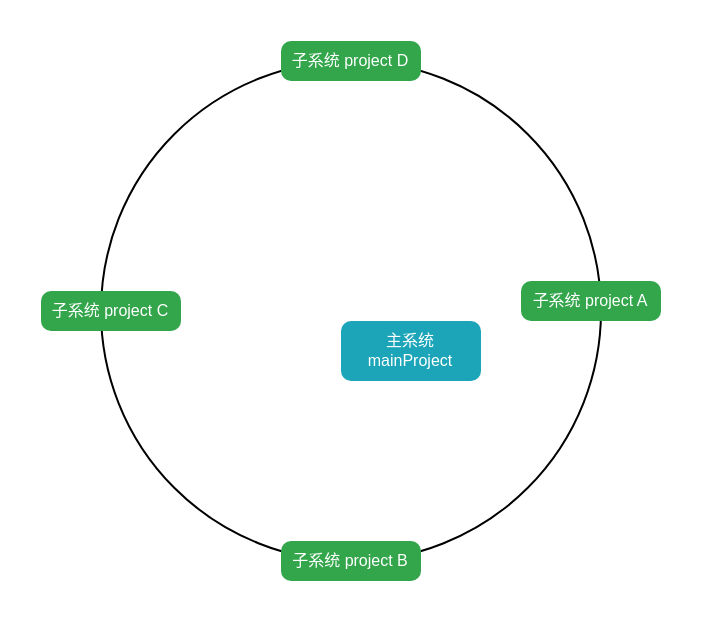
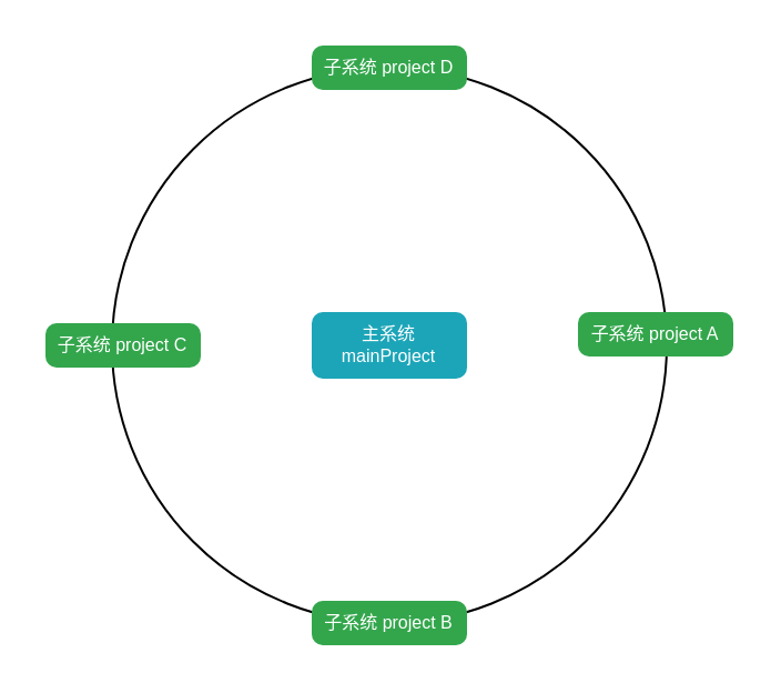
  <mxCell id="0" />
  <mxCell id="1" parent="0" />
  <mxCell id="2" value="" style="ellipse;whiteSpace=wrap;html=1;aspect=fixed;fontColor=#02A1F0;" vertex="1" parent="1"><mxGeometry x="50" y="30" width="250" height="250" as="geometry" /></mxCell>
- <mxCell id="3" value="主系统&lt;br style=&quot;font-size: 8px;&quot;&gt;mainProject" style="html=1;shadow=0;dashed=0;shape=mxgraph.bootstrap.rrect;rSize=5;strokeColor=none;strokeWidth=1;fillColor=#1CA5B8;fontColor=#FFFFFF;whiteSpace=wrap;align=center;verticalAlign=middle;spacingLeft=0;fontStyle=0;fontSize=8;spacing=5;" vertex="1" parent="1"><mxGeometry x="170" y="160" width="70" height="30" as="geometry" /></mxCell>
+ <mxCell id="3" value="主系统&lt;br style=&quot;font-size: 8px;&quot;&gt;mainProject" style="html=1;shadow=0;dashed=0;shape=mxgraph.bootstrap.rrect;rSize=5;strokeColor=none;strokeWidth=1;fillColor=#1CA5B8;fontColor=#FFFFFF;whiteSpace=wrap;align=center;verticalAlign=middle;spacingLeft=0;fontStyle=0;fontSize=8;spacing=5;" vertex="1" parent="1"><mxGeometry x="140" y="140" width="70" height="30" as="geometry" /></mxCell>
  <mxCell id="4" value="子系统 project A" style="html=1;shadow=0;dashed=0;shape=mxgraph.bootstrap.rrect;rSize=5;strokeColor=none;strokeWidth=1;fillColor=#33A64C;fontColor=#FFFFFF;whiteSpace=wrap;align=center;verticalAlign=middle;spacingLeft=0;fontStyle=0;fontSize=8;spacing=5;" vertex="1" parent="1"><mxGeometry x="260" y="140" width="70" height="20" as="geometry" /></mxCell>
  <mxCell id="5" value="子系统 project B" style="html=1;shadow=0;dashed=0;shape=mxgraph.bootstrap.rrect;rSize=5;strokeColor=none;strokeWidth=1;fillColor=#33A64C;fontColor=#FFFFFF;whiteSpace=wrap;align=center;verticalAlign=middle;spacingLeft=0;fontStyle=0;fontSize=8;spacing=5;" vertex="1" parent="1"><mxGeometry x="140" y="270" width="70" height="20" as="geometry" /></mxCell>
  <mxCell id="6" value="子系统 project C" style="html=1;shadow=0;dashed=0;shape=mxgraph.bootstrap.rrect;rSize=5;strokeColor=none;strokeWidth=1;fillColor=#33A64C;fontColor=#FFFFFF;whiteSpace=wrap;align=center;verticalAlign=middle;spacingLeft=0;fontStyle=0;fontSize=8;spacing=5;" vertex="1" parent="1"><mxGeometry x="20" y="145" width="70" height="20" as="geometry" /></mxCell>
  <mxCell id="7" value="子系统 project D" style="html=1;shadow=0;dashed=0;shape=mxgraph.bootstrap.rrect;rSize=5;strokeColor=none;strokeWidth=1;fillColor=#33A64C;fontColor=#FFFFFF;whiteSpace=wrap;align=center;verticalAlign=middle;spacingLeft=0;fontStyle=0;fontSize=8;spacing=5;" vertex="1" parent="1"><mxGeometry x="140" y="20" width="70" height="20" as="geometry" /></mxCell>
  <mxCell id="8" value="" style="edgeStyle=elbowEdgeStyle;elbow=horizontal;endArrow=classic;html=1;fontSize=8;fontColor=#ffffff;" edge="1" parent="1" source="2" target="2"><mxGeometry width="50" height="50" relative="1" as="geometry"><mxPoint x="190" y="220" as="sourcePoint" /><mxPoint x="240" y="170" as="targetPoint" /><Array as="points"><mxPoint x="240" y="210" /><mxPoint x="230" y="170" /></Array></mxGeometry></mxCell>
